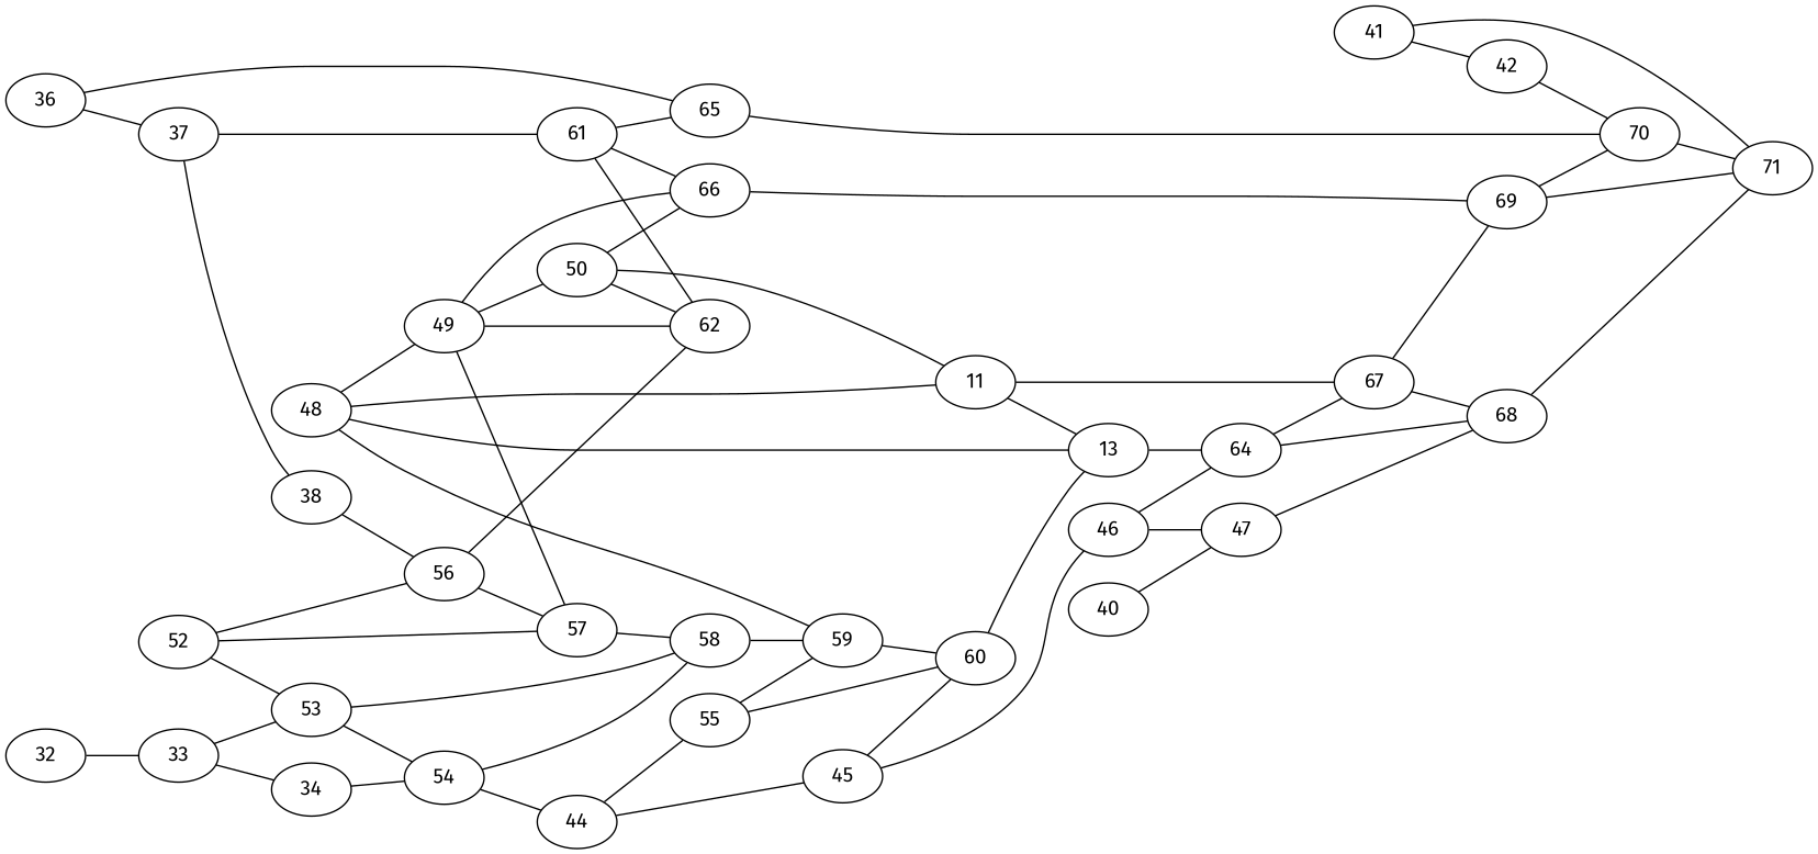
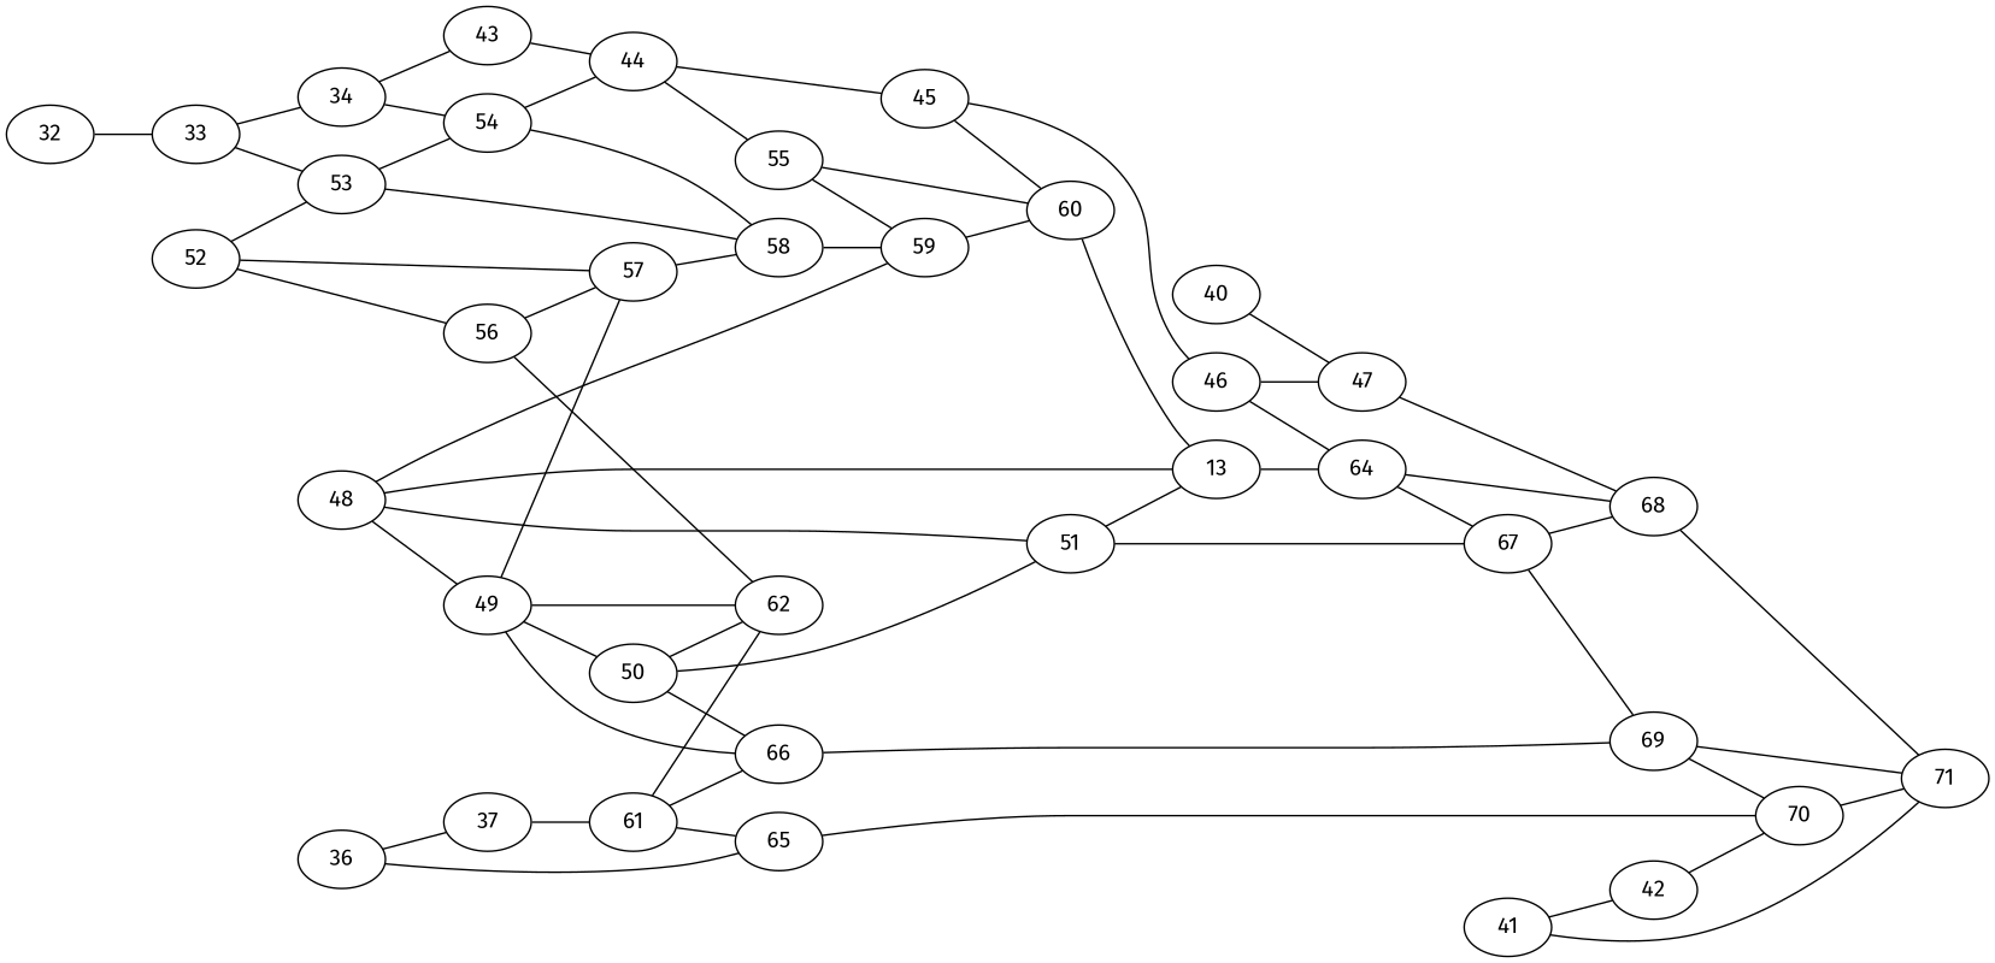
  graph {
    fontname="Fira Sans"
    rankdir=LR
    node [fontname="Fira Sans"]
    edge [fontname="Fira Sans" length=0.02611270896]
    32 [x=-0.05892286315 y=-0.14276415491]
    33 [x=-0.00000000004 y=-0.13026193845]
    34 [x=0.05289639409 y=-0.11903841439]
    53 [x=-0.00102146583 y=-0.08466434613]
+   43 [x=0.11181925718 y=-0.10653619782]
    54 [x=0.03531370977 y=-0.07695477114]
    58 [x=0.01138206024 y=-0.05364357412]
    44 [x=0.09967434750 y=-0.04929731970]
    36 [x=-0.09967434734 y=0.04929731979]
    37 [x=-0.08989547614 y=0.00320956464]
    65 [x=-0.05676079927 y=0.04779667890]
    42 [x=-0.05289639396 y=0.11903841421]
    70 [x=-0.03531370970 y=0.07695477105]
-   38 [x=-0.08084664395 y=-0.03943752153]
    61 [x=-0.05415401570 y=0.01456945116]
    56 [x=-0.04357172024 y=-0.03530483709]
    62 [x=-0.03464245276 y=-0.00735041410]
    66 [x=-0.02973069956 y=0.03143174261]
    57 [x=-0.01440535523 y=-0.04079650332]
    52 [x=-0.03246108300 y=-0.06672772249]
    40 [x=0.05892286294 y=0.14276415473]
    47 [x=0.07106777255 y=0.08552527672]
    41 [x=0.00000000000 y=0.13026193824]
    71 [x=0.00102146581 y=0.08466434603]
    68 [x=0.03246108292 y=0.06672772245]
    45 [x=0.08989547617 y=-0.00320956452]
    55 [x=0.05676079936 y=-0.04779667890]
    46 [x=0.08084664386 y=0.03943752161]
    60 [x=0.05415401574 y=-0.01456945112]
    59 [x=0.02973069959 y=-0.03143174262]
    64 [x=0.04357172019 y=0.03530483711]
    n32 [label=13 x=0.03464245276 y=0.00735041412]
    67 [x=0.01440535520 y=0.04079650330]
    48 [x=0.01478892198 y=-0.00961162836]
    49 [x=-0.00961162836 y=-0.01478892198]
-   51 [x=0.00961162836 y=0.01478892197 label=11]
+   51 [x=0.00961162836 y=0.01478892197]
    50 [x=-0.01478892197 y=0.00961162836]
    69 [x=-0.01138206023 y=0.05364357406]
    32 -- 33 [length=0.06023461807]
    33 -- 34 [length=0.05407398639]
    33 -- 53 [length=0.04560903219]
+   34 -- 43 [length=0.06023461806]
    34 -- 54 [length=0.04560903219]
    53 -- 54 [length=0.03714407803]
    53 -- 58 [length=0.03340861799]
+   43 -- 44 [length=0.05851314382]
    54 -- 58 [length=0.03340861799]
    54 -- 44 [length=0.03619629809]
    58 -- 59 [length=0.02881038050]
    44 -- 45 [length=0.04711377189]
    44 -- 55 [length=0.04293977803]
    36 -- 37 [length=0.04711377183]
    36 -- 65 [length=0.04293977795]
-   37 -- 38 [length=0.04359650585]
    37 -- 61 [length=0.03750332006]
    65 -- 70 [length=0.03619629801]
    42 -- 70 [length=0.04560903208]
    70 -- 71 [length=0.03714407793]
-   38 -- 56 [length=0.03750332009]
    61 -- 65 [length=0.03332932619]
    61 -- 62 [length=0.02934589548]
    61 -- 66 [length=0.02967886865]
    56 -- 62 [length=0.02934589549]
    56 -- 57 [length=0.02967886868]
    66 -- 69 [length=0.02881038045]
    57 -- 58 [length=0.02881038050]
    52 -- 53 [length=0.03619629809]
    52 -- 56 [length=0.03332932623]
    52 -- 57 [length=0.03159806059]
    40 -- 47 [length=0.05851314370]
    47 -- 68 [length=0.04293977795]
    41 -- 42 [length=0.05407398622]
    41 -- 71 [length=0.04560903209]
    68 -- 71 [length=0.03619629801]
    45 -- 46 [length=0.04359650585]
    45 -- 60 [length=0.03750332008]
    55 -- 60 [length=0.03332932623]
    55 -- 59 [length=0.03159806059]
    46 -- 47 [length=0.04711377182]
    46 -- 64 [length=0.03750332006]
    60 -- n32 [length=0.02934589549]
    59 -- 60 [length=0.02967886868]
    64 -- 68 [length=0.03332932618]
    64 -- 67 [length=0.02967886865]
    n32 -- 64 [length=0.02934589548]
    67 -- 68 [length=0.03159806055]
    67 -- 69 [length=0.02881038045]
    48 -- 59 [length=0.02644568215]
    48 -- n32
    48 -- 49 [length=0.02494376126]
    48 -- 51 [length=0.02494376126]
    49 -- 62
    49 -- 66 [length=0.03159806055]
    49 -- 57 [length=0.02644568215]
    49 -- 50 [length=0.02494376126]
    51 -- n32
    51 -- 67 [length=0.02644568213]
    50 -- 62
    50 -- 66 [length=0.02644568213]
    50 -- 51 [length=0.02494376125]
    69 -- 70 [length=0.03340861792]
    69 -- 71 [length=0.03340861792]
  }
